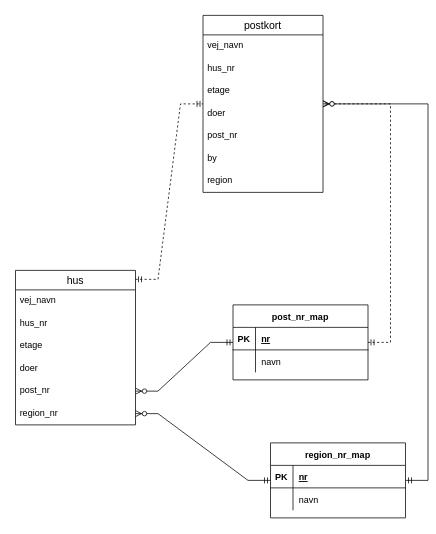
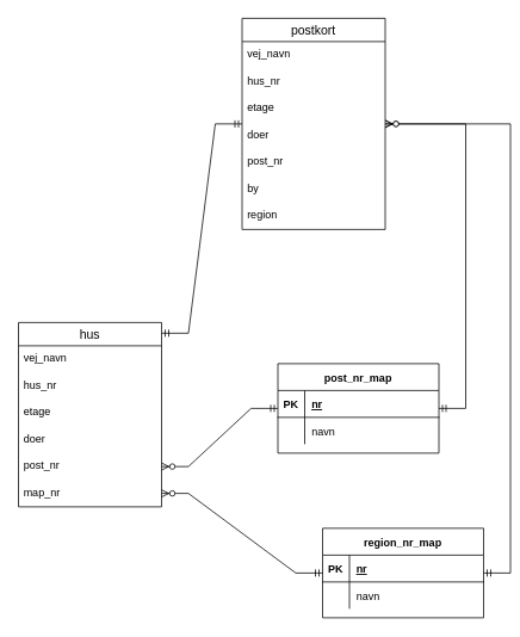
  <mxCell id="0" />
  <mxCell id="1" parent="0" />
  <mxCell id="2" value="postkort" style="swimlane;fontStyle=0;childLayout=stackLayout;horizontal=1;startSize=26;horizontalStack=0;resizeParent=1;resizeParentMax=0;resizeLast=0;collapsible=1;marginBottom=0;align=center;fontSize=14;" vertex="1" parent="1"><mxGeometry x="270" y="20" width="160" height="236" as="geometry" /></mxCell>
  <mxCell id="3" value="vej_navn" style="text;strokeColor=none;fillColor=none;spacingLeft=4;spacingRight=4;overflow=hidden;rotatable=0;points=[[0,0.5],[1,0.5]];portConstraint=eastwest;fontSize=12;" vertex="1" parent="2"><mxGeometry y="26" width="160" height="30" as="geometry" /></mxCell>
  <mxCell id="4" value="hus_nr" style="text;strokeColor=none;fillColor=none;spacingLeft=4;spacingRight=4;overflow=hidden;rotatable=0;points=[[0,0.5],[1,0.5]];portConstraint=eastwest;fontSize=12;" vertex="1" parent="2"><mxGeometry y="56" width="160" height="30" as="geometry" /></mxCell>
  <mxCell id="5" value="etage" style="text;strokeColor=none;fillColor=none;spacingLeft=4;spacingRight=4;overflow=hidden;rotatable=0;points=[[0,0.5],[1,0.5]];portConstraint=eastwest;fontSize=12;" vertex="1" parent="2"><mxGeometry y="86" width="160" height="30" as="geometry" /></mxCell>
  <mxCell id="6" value="doer" style="text;strokeColor=none;fillColor=none;spacingLeft=4;spacingRight=4;overflow=hidden;rotatable=0;points=[[0,0.5],[1,0.5]];portConstraint=eastwest;fontSize=12;" vertex="1" parent="2"><mxGeometry y="116" width="160" height="30" as="geometry" /></mxCell>
  <mxCell id="7" value="post_nr" style="text;strokeColor=none;fillColor=none;spacingLeft=4;spacingRight=4;overflow=hidden;rotatable=0;points=[[0,0.5],[1,0.5]];portConstraint=eastwest;fontSize=12;" vertex="1" parent="2"><mxGeometry y="146" width="160" height="30" as="geometry" /></mxCell>
  <mxCell id="8" value="by" style="text;strokeColor=none;fillColor=none;spacingLeft=4;spacingRight=4;overflow=hidden;rotatable=0;points=[[0,0.5],[1,0.5]];portConstraint=eastwest;fontSize=12;" vertex="1" parent="2"><mxGeometry y="176" width="160" height="30" as="geometry" /></mxCell>
  <mxCell id="9" value="region" style="text;strokeColor=none;fillColor=none;spacingLeft=4;spacingRight=4;overflow=hidden;rotatable=0;points=[[0,0.5],[1,0.5]];portConstraint=eastwest;fontSize=12;" vertex="1" parent="2"><mxGeometry y="206" width="160" height="30" as="geometry" /></mxCell>
  <mxCell id="10" value="hus" style="swimlane;fontStyle=0;childLayout=stackLayout;horizontal=1;startSize=26;horizontalStack=0;resizeParent=1;resizeParentMax=0;resizeLast=0;collapsible=1;marginBottom=0;align=center;fontSize=14;" vertex="1" parent="1"><mxGeometry x="20" y="360" width="160" height="206" as="geometry" /></mxCell>
  <mxCell id="11" value="vej_navn" style="text;strokeColor=none;fillColor=none;spacingLeft=4;spacingRight=4;overflow=hidden;rotatable=0;points=[[0,0.5],[1,0.5]];portConstraint=eastwest;fontSize=12;" vertex="1" parent="10"><mxGeometry y="26" width="160" height="30" as="geometry" /></mxCell>
  <mxCell id="12" value="hus_nr" style="text;strokeColor=none;fillColor=none;spacingLeft=4;spacingRight=4;overflow=hidden;rotatable=0;points=[[0,0.5],[1,0.5]];portConstraint=eastwest;fontSize=12;" vertex="1" parent="10"><mxGeometry y="56" width="160" height="30" as="geometry" /></mxCell>
  <mxCell id="13" value="etage" style="text;strokeColor=none;fillColor=none;spacingLeft=4;spacingRight=4;overflow=hidden;rotatable=0;points=[[0,0.5],[1,0.5]];portConstraint=eastwest;fontSize=12;" vertex="1" parent="10"><mxGeometry y="86" width="160" height="30" as="geometry" /></mxCell>
  <mxCell id="14" value="doer" style="text;strokeColor=none;fillColor=none;spacingLeft=4;spacingRight=4;overflow=hidden;rotatable=0;points=[[0,0.5],[1,0.5]];portConstraint=eastwest;fontSize=12;" vertex="1" parent="10"><mxGeometry y="116" width="160" height="30" as="geometry" /></mxCell>
  <mxCell id="15" value="post_nr" style="text;strokeColor=none;fillColor=none;spacingLeft=4;spacingRight=4;overflow=hidden;rotatable=0;points=[[0,0.5],[1,0.5]];portConstraint=eastwest;fontSize=12;" vertex="1" parent="10"><mxGeometry y="146" width="160" height="30" as="geometry" /></mxCell>
- <mxCell id="16" value="region_nr" style="text;strokeColor=none;fillColor=none;spacingLeft=4;spacingRight=4;overflow=hidden;rotatable=0;points=[[0,0.5],[1,0.5]];portConstraint=eastwest;fontSize=12;" vertex="1" parent="10"><mxGeometry y="176" width="160" height="30" as="geometry" /></mxCell>
- <mxCell id="17" value="" style="edgeStyle=entityRelationEdgeStyle;fontSize=12;html=1;endArrow=ERmandOne;startArrow=ERmandOne;rounded=0;strokeWidth=1;exitX=1;exitY=0.058;exitDx=0;exitDy=0;exitPerimeter=0;dashed=1;" edge="1" parent="1" source="10" target="2"><mxGeometry width="100" height="100" relative="1" as="geometry"><mxPoint x="480" y="540" as="sourcePoint" /><mxPoint x="60" y="306" as="targetPoint" /></mxGeometry></mxCell>
+ <mxCell id="16" value="map_nr" style="text;strokeColor=none;fillColor=none;spacingLeft=4;spacingRight=4;overflow=hidden;rotatable=0;points=[[0,0.5],[1,0.5]];portConstraint=eastwest;fontSize=12;" vertex="1" parent="10"><mxGeometry y="176" width="160" height="30" as="geometry" /></mxCell>
+ <mxCell id="17" value="" style="edgeStyle=entityRelationEdgeStyle;fontSize=12;html=1;endArrow=ERmandOne;startArrow=ERmandOne;rounded=0;strokeWidth=1;exitX=1;exitY=0.058;exitDx=0;exitDy=0;exitPerimeter=0;" edge="1" parent="1" source="10" target="2"><mxGeometry width="100" height="100" relative="1" as="geometry"><mxPoint x="480" y="540" as="sourcePoint" /><mxPoint x="60" y="306" as="targetPoint" /></mxGeometry></mxCell>
  <mxCell id="18" value="post_nr_map" style="shape=table;startSize=30;container=1;collapsible=1;childLayout=tableLayout;fixedRows=1;rowLines=0;fontStyle=1;align=center;resizeLast=1;" vertex="1" parent="1"><mxGeometry x="310" y="406" width="180" height="100" as="geometry" /></mxCell>
  <mxCell id="19" value="" style="shape=tableRow;horizontal=0;startSize=0;swimlaneHead=0;swimlaneBody=0;fillColor=none;collapsible=0;dropTarget=0;points=[[0,0.5],[1,0.5]];portConstraint=eastwest;top=0;left=0;right=0;bottom=1;" vertex="1" parent="18"><mxGeometry y="30" width="180" height="30" as="geometry" /></mxCell>
  <mxCell id="20" value="PK" style="shape=partialRectangle;connectable=0;fillColor=none;top=0;left=0;bottom=0;right=0;fontStyle=1;overflow=hidden;" vertex="1" parent="19"><mxGeometry width="30" height="30" as="geometry"><mxRectangle width="30" height="30" as="alternateBounds" /></mxGeometry></mxCell>
  <mxCell id="21" value="nr" style="shape=partialRectangle;connectable=0;fillColor=none;top=0;left=0;bottom=0;right=0;align=left;spacingLeft=6;fontStyle=5;overflow=hidden;" vertex="1" parent="19"><mxGeometry x="30" width="150" height="30" as="geometry"><mxRectangle width="150" height="30" as="alternateBounds" /></mxGeometry></mxCell>
  <mxCell id="22" value="" style="shape=tableRow;horizontal=0;startSize=0;swimlaneHead=0;swimlaneBody=0;fillColor=none;collapsible=0;dropTarget=0;points=[[0,0.5],[1,0.5]];portConstraint=eastwest;top=0;left=0;right=0;bottom=0;" vertex="1" parent="18"><mxGeometry y="60" width="180" height="30" as="geometry" /></mxCell>
  <mxCell id="23" value="" style="shape=partialRectangle;connectable=0;fillColor=none;top=0;left=0;bottom=0;right=0;editable=1;overflow=hidden;" vertex="1" parent="22"><mxGeometry width="30" height="30" as="geometry"><mxRectangle width="30" height="30" as="alternateBounds" /></mxGeometry></mxCell>
  <mxCell id="24" value="navn" style="shape=partialRectangle;connectable=0;fillColor=none;top=0;left=0;bottom=0;right=0;align=left;spacingLeft=6;overflow=hidden;" vertex="1" parent="22"><mxGeometry x="30" width="150" height="30" as="geometry"><mxRectangle width="150" height="30" as="alternateBounds" /></mxGeometry></mxCell>
  <mxCell id="25" value="region_nr_map" style="shape=table;startSize=30;container=1;collapsible=1;childLayout=tableLayout;fixedRows=1;rowLines=0;fontStyle=1;align=center;resizeLast=1;" vertex="1" parent="1"><mxGeometry x="360" y="590" width="180" height="100" as="geometry" /></mxCell>
  <mxCell id="26" value="" style="shape=tableRow;horizontal=0;startSize=0;swimlaneHead=0;swimlaneBody=0;fillColor=none;collapsible=0;dropTarget=0;points=[[0,0.5],[1,0.5]];portConstraint=eastwest;top=0;left=0;right=0;bottom=1;" vertex="1" parent="25"><mxGeometry y="30" width="180" height="30" as="geometry" /></mxCell>
  <mxCell id="27" value="PK" style="shape=partialRectangle;connectable=0;fillColor=none;top=0;left=0;bottom=0;right=0;fontStyle=1;overflow=hidden;" vertex="1" parent="26"><mxGeometry width="30" height="30" as="geometry"><mxRectangle width="30" height="30" as="alternateBounds" /></mxGeometry></mxCell>
  <mxCell id="28" value="nr" style="shape=partialRectangle;connectable=0;fillColor=none;top=0;left=0;bottom=0;right=0;align=left;spacingLeft=6;fontStyle=5;overflow=hidden;" vertex="1" parent="26"><mxGeometry x="30" width="150" height="30" as="geometry"><mxRectangle width="150" height="30" as="alternateBounds" /></mxGeometry></mxCell>
  <mxCell id="29" value="" style="shape=tableRow;horizontal=0;startSize=0;swimlaneHead=0;swimlaneBody=0;fillColor=none;collapsible=0;dropTarget=0;points=[[0,0.5],[1,0.5]];portConstraint=eastwest;top=0;left=0;right=0;bottom=0;" vertex="1" parent="25"><mxGeometry y="60" width="180" height="30" as="geometry" /></mxCell>
  <mxCell id="30" value="" style="shape=partialRectangle;connectable=0;fillColor=none;top=0;left=0;bottom=0;right=0;editable=1;overflow=hidden;" vertex="1" parent="29"><mxGeometry width="30" height="30" as="geometry"><mxRectangle width="30" height="30" as="alternateBounds" /></mxGeometry></mxCell>
  <mxCell id="31" value="navn" style="shape=partialRectangle;connectable=0;fillColor=none;top=0;left=0;bottom=0;right=0;align=left;spacingLeft=6;overflow=hidden;" vertex="1" parent="29"><mxGeometry x="30" width="150" height="30" as="geometry"><mxRectangle width="150" height="30" as="alternateBounds" /></mxGeometry></mxCell>
  <mxCell id="32" value="" style="edgeStyle=entityRelationEdgeStyle;fontSize=12;html=1;endArrow=ERzeroToMany;startArrow=ERmandOne;rounded=0;strokeWidth=1;" edge="1" parent="1" source="25" target="16"><mxGeometry width="100" height="100" relative="1" as="geometry"><mxPoint x="480" y="540" as="sourcePoint" /><mxPoint x="580" y="440" as="targetPoint" /></mxGeometry></mxCell>
  <mxCell id="33" value="" style="edgeStyle=entityRelationEdgeStyle;fontSize=12;html=1;endArrow=ERzeroToMany;startArrow=ERmandOne;rounded=0;strokeWidth=1;" edge="1" parent="1" source="18" target="15"><mxGeometry width="100" height="100" relative="1" as="geometry"><mxPoint x="350" y="789" as="sourcePoint" /><mxPoint x="170" y="700" as="targetPoint" /></mxGeometry></mxCell>
- <mxCell id="34" value="" style="edgeStyle=entityRelationEdgeStyle;fontSize=12;html=1;endArrow=ERzeroToMany;startArrow=ERmandOne;rounded=0;strokeWidth=1;dashed=1;" edge="1" parent="1" source="18" target="2"><mxGeometry width="100" height="100" relative="1" as="geometry"><mxPoint x="685" y="140" as="sourcePoint" /><mxPoint x="520" y="161" as="targetPoint" /></mxGeometry></mxCell>
+ <mxCell id="34" value="" style="edgeStyle=entityRelationEdgeStyle;fontSize=12;html=1;endArrow=ERzeroToMany;startArrow=ERmandOne;rounded=0;strokeWidth=1;" edge="1" parent="1" source="18" target="2"><mxGeometry width="100" height="100" relative="1" as="geometry"><mxPoint x="685" y="140" as="sourcePoint" /><mxPoint x="520" y="161" as="targetPoint" /></mxGeometry></mxCell>
  <mxCell id="35" value="" style="edgeStyle=entityRelationEdgeStyle;fontSize=12;html=1;endArrow=ERzeroToMany;startArrow=ERmandOne;rounded=0;strokeWidth=1;" edge="1" parent="1" source="25" target="2"><mxGeometry width="100" height="100" relative="1" as="geometry"><mxPoint x="535" y="510" as="sourcePoint" /><mxPoint x="440" y="148" as="targetPoint" /></mxGeometry></mxCell>
